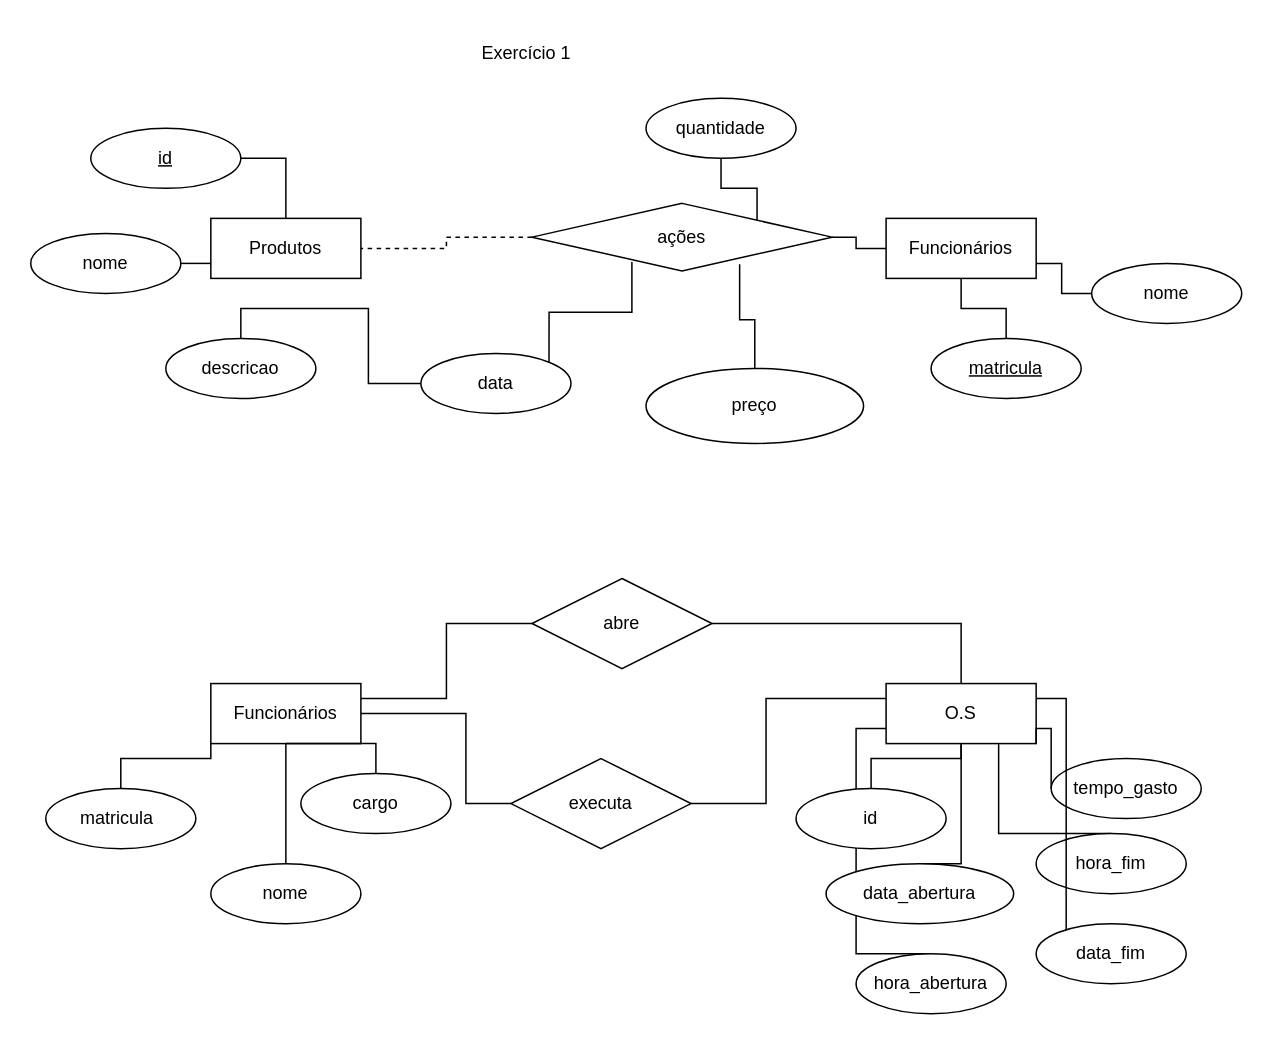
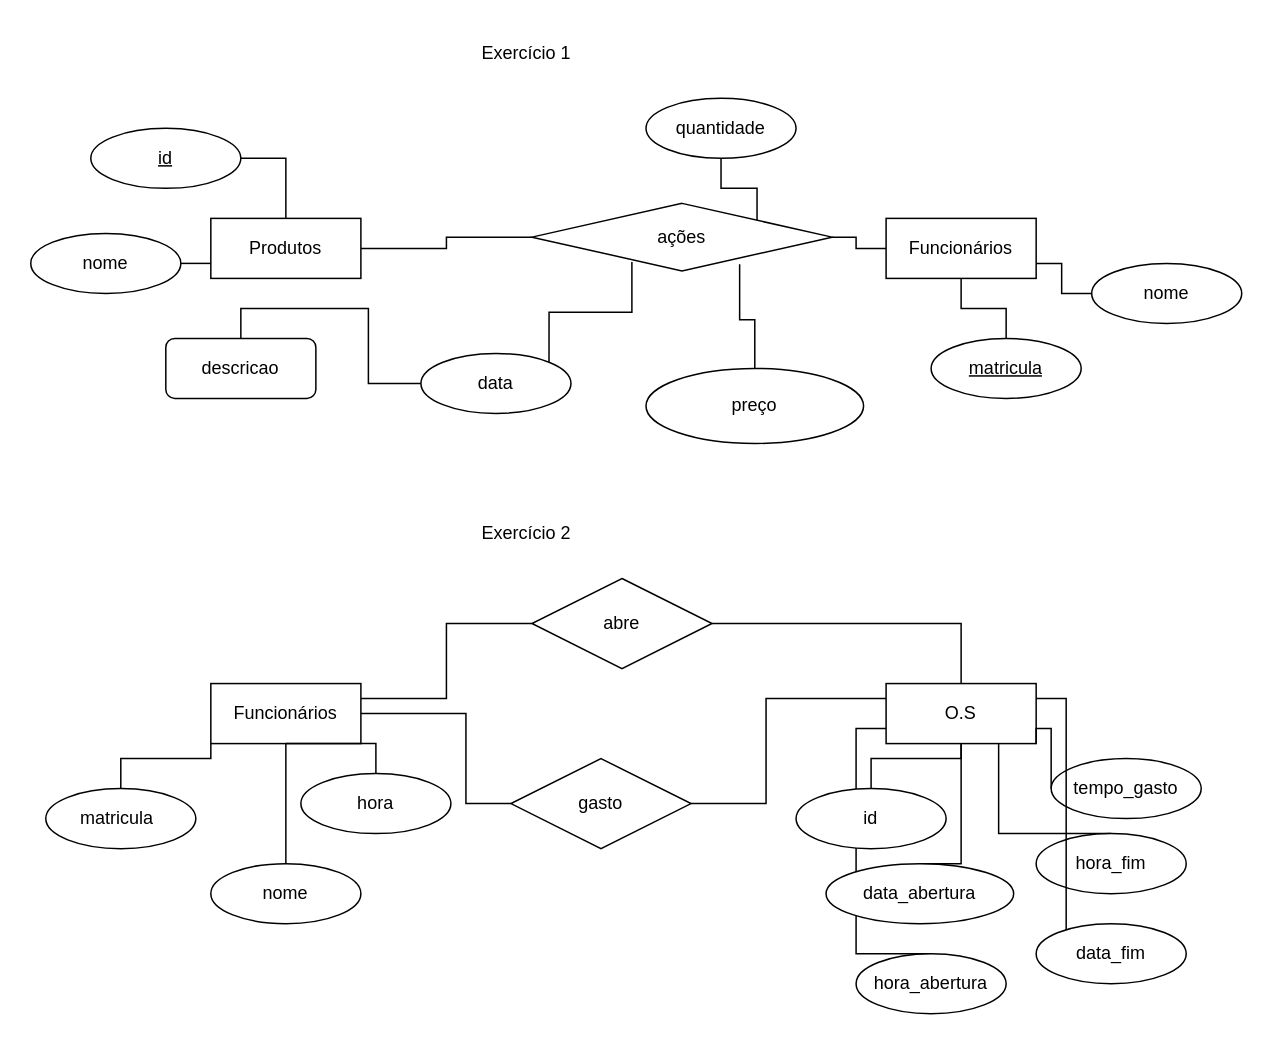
  <mxCell id="0" />
  <mxCell id="1" parent="0" />
  <mxCell id="2" value="Produtos" style="whiteSpace=wrap;html=1;align=center;" parent="1" vertex="1"><mxGeometry x="140" y="145" width="100" height="40" as="geometry" /></mxCell>
  <mxCell id="3" style="edgeStyle=orthogonalEdgeStyle;rounded=0;orthogonalLoop=1;jettySize=auto;html=1;entryX=1;entryY=0.5;entryDx=0;entryDy=0;strokeColor=default;startArrow=none;startFill=0;endArrow=none;endFill=0;" edge="1" parent="1" source="5" target="7"><mxGeometry relative="1" as="geometry" /></mxCell>
  <mxCell id="4" style="edgeStyle=orthogonalEdgeStyle;rounded=0;orthogonalLoop=1;jettySize=auto;html=1;strokeColor=default;startArrow=none;startFill=0;endArrow=none;endFill=0;" edge="1" parent="1" source="5" target="46"><mxGeometry relative="1" as="geometry" /></mxCell>
  <mxCell id="5" value="Funcionários" style="whiteSpace=wrap;html=1;align=center;" parent="1" vertex="1"><mxGeometry x="590" y="145" width="100" height="40" as="geometry" /></mxCell>
- <mxCell id="6" style="edgeStyle=orthogonalEdgeStyle;rounded=0;orthogonalLoop=1;jettySize=auto;html=1;exitX=0;exitY=0.5;exitDx=0;exitDy=0;entryX=1;entryY=0.5;entryDx=0;entryDy=0;endArrow=none;endFill=0;dashed=1;" parent="1" source="7" target="2" edge="1"><mxGeometry relative="1" as="geometry" /></mxCell>
+ <mxCell id="6" style="edgeStyle=orthogonalEdgeStyle;rounded=0;orthogonalLoop=1;jettySize=auto;html=1;exitX=0;exitY=0.5;exitDx=0;exitDy=0;entryX=1;entryY=0.5;entryDx=0;entryDy=0;endArrow=none;endFill=0;" parent="1" source="7" target="2" edge="1"><mxGeometry relative="1" as="geometry" /></mxCell>
  <mxCell id="7" value="ações" style="shape=rhombus;perimeter=rhombusPerimeter;whiteSpace=wrap;html=1;align=center;" parent="1" vertex="1"><mxGeometry x="354" y="135" width="200" height="45" as="geometry" /></mxCell>
  <mxCell id="8" style="edgeStyle=orthogonalEdgeStyle;rounded=0;orthogonalLoop=1;jettySize=auto;html=1;exitX=0.5;exitY=1;exitDx=0;exitDy=0;entryX=1;entryY=0;entryDx=0;entryDy=0;endArrow=none;endFill=0;" parent="1" source="9" target="7" edge="1"><mxGeometry relative="1" as="geometry" /></mxCell>
  <mxCell id="9" value="quantidade" style="ellipse;whiteSpace=wrap;html=1;align=center;" parent="1" vertex="1"><mxGeometry x="430" y="65" width="100" height="40" as="geometry" /></mxCell>
  <mxCell id="10" style="edgeStyle=orthogonalEdgeStyle;rounded=0;orthogonalLoop=1;jettySize=auto;html=1;exitX=0.5;exitY=0;exitDx=0;exitDy=0;entryX=0.692;entryY=0.9;entryDx=0;entryDy=0;entryPerimeter=0;endArrow=none;endFill=0;" parent="1" source="11" target="7" edge="1"><mxGeometry relative="1" as="geometry" /></mxCell>
  <mxCell id="11" value="preço&lt;br&gt;" style="ellipse;whiteSpace=wrap;html=1;align=center;" parent="1" vertex="1"><mxGeometry x="430" y="245" width="145" height="50" as="geometry" /></mxCell>
  <mxCell id="12" style="edgeStyle=orthogonalEdgeStyle;rounded=0;orthogonalLoop=1;jettySize=auto;html=1;exitX=1;exitY=0;exitDx=0;exitDy=0;entryX=0.333;entryY=0.867;entryDx=0;entryDy=0;entryPerimeter=0;endArrow=none;endFill=0;" parent="1" source="13" target="7" edge="1"><mxGeometry relative="1" as="geometry" /></mxCell>
  <mxCell id="13" value="data" style="ellipse;whiteSpace=wrap;html=1;align=center;" parent="1" vertex="1"><mxGeometry x="280" y="235" width="100" height="40" as="geometry" /></mxCell>
  <mxCell id="14" style="edgeStyle=orthogonalEdgeStyle;rounded=0;orthogonalLoop=1;jettySize=auto;html=1;exitX=1;exitY=0.5;exitDx=0;exitDy=0;entryX=0;entryY=0.5;entryDx=0;entryDy=0;endArrow=none;endFill=0;" parent="1" source="16" target="21" edge="1"><mxGeometry relative="1" as="geometry"><Array as="points"><mxPoint x="310" y="475" /><mxPoint x="310" y="535" /></Array></mxGeometry></mxCell>
  <mxCell id="15" style="edgeStyle=orthogonalEdgeStyle;rounded=0;orthogonalLoop=1;jettySize=auto;html=1;exitX=1;exitY=0.25;exitDx=0;exitDy=0;entryX=0;entryY=0.5;entryDx=0;entryDy=0;endArrow=none;endFill=0;" parent="1" source="16" target="19" edge="1"><mxGeometry relative="1" as="geometry" /></mxCell>
  <mxCell id="16" value="Funcionários" style="whiteSpace=wrap;html=1;align=center;" parent="1" vertex="1"><mxGeometry x="140" y="455" width="100" height="40" as="geometry" /></mxCell>
  <mxCell id="17" value="O.S&lt;br&gt;" style="whiteSpace=wrap;html=1;align=center;" parent="1" vertex="1"><mxGeometry x="590" y="455" width="100" height="40" as="geometry" /></mxCell>
  <mxCell id="18" style="edgeStyle=orthogonalEdgeStyle;rounded=0;orthogonalLoop=1;jettySize=auto;html=1;exitX=1;exitY=0.5;exitDx=0;exitDy=0;entryX=0.5;entryY=0;entryDx=0;entryDy=0;endArrow=none;endFill=0;" parent="1" source="19" target="17" edge="1"><mxGeometry relative="1" as="geometry" /></mxCell>
  <mxCell id="19" value="abre&lt;br&gt;" style="shape=rhombus;perimeter=rhombusPerimeter;whiteSpace=wrap;html=1;align=center;" parent="1" vertex="1"><mxGeometry x="354" y="385" width="120" height="60" as="geometry" /></mxCell>
  <mxCell id="20" style="edgeStyle=orthogonalEdgeStyle;rounded=0;orthogonalLoop=1;jettySize=auto;html=1;exitX=1;exitY=0.5;exitDx=0;exitDy=0;entryX=0;entryY=0.25;entryDx=0;entryDy=0;endArrow=none;endFill=0;" parent="1" source="21" target="17" edge="1"><mxGeometry relative="1" as="geometry"><Array as="points"><mxPoint x="510" y="535" /><mxPoint x="510" y="465" /></Array></mxGeometry></mxCell>
- <mxCell id="21" value="executa&lt;br&gt;" style="shape=rhombus;perimeter=rhombusPerimeter;whiteSpace=wrap;html=1;align=center;" parent="1" vertex="1"><mxGeometry x="340" y="505" width="120" height="60" as="geometry" /></mxCell>
+ <mxCell id="21" value="gasto&lt;br&gt;" style="shape=rhombus;perimeter=rhombusPerimeter;whiteSpace=wrap;html=1;align=center;" parent="1" vertex="1"><mxGeometry x="340" y="505" width="120" height="60" as="geometry" /></mxCell>
  <mxCell id="22" style="edgeStyle=orthogonalEdgeStyle;rounded=0;orthogonalLoop=1;jettySize=auto;html=1;exitX=0.5;exitY=0;exitDx=0;exitDy=0;entryX=0;entryY=1;entryDx=0;entryDy=0;endArrow=none;endFill=0;" parent="1" source="23" target="16" edge="1"><mxGeometry relative="1" as="geometry" /></mxCell>
  <mxCell id="23" value="matricula&lt;span style=&quot;white-space: pre;&quot;&gt;&#09;&lt;/span&gt;" style="ellipse;whiteSpace=wrap;html=1;align=center;" parent="1" vertex="1"><mxGeometry x="30" y="525" width="100" height="40" as="geometry" /></mxCell>
  <mxCell id="24" style="edgeStyle=orthogonalEdgeStyle;rounded=0;orthogonalLoop=1;jettySize=auto;html=1;exitX=0.5;exitY=0;exitDx=0;exitDy=0;endArrow=none;endFill=0;" parent="1" source="25" target="16" edge="1"><mxGeometry relative="1" as="geometry" /></mxCell>
  <mxCell id="25" value="nome" style="ellipse;whiteSpace=wrap;html=1;align=center;" parent="1" vertex="1"><mxGeometry x="140" y="575" width="100" height="40" as="geometry" /></mxCell>
  <mxCell id="26" style="edgeStyle=orthogonalEdgeStyle;rounded=0;orthogonalLoop=1;jettySize=auto;html=1;exitX=0.5;exitY=0;exitDx=0;exitDy=0;endArrow=none;endFill=0;" parent="1" source="27" target="16" edge="1"><mxGeometry relative="1" as="geometry" /></mxCell>
- <mxCell id="27" value="cargo&lt;br&gt;" style="ellipse;whiteSpace=wrap;html=1;align=center;" parent="1" vertex="1"><mxGeometry x="200" y="515" width="100" height="40" as="geometry" /></mxCell>
+ <mxCell id="27" value="hora&lt;br&gt;" style="ellipse;whiteSpace=wrap;html=1;align=center;" parent="1" vertex="1"><mxGeometry x="200" y="515" width="100" height="40" as="geometry" /></mxCell>
  <mxCell id="28" style="edgeStyle=orthogonalEdgeStyle;rounded=0;orthogonalLoop=1;jettySize=auto;html=1;entryX=1;entryY=1;entryDx=0;entryDy=0;endArrow=none;endFill=0;" parent="1" source="29" target="17" edge="1"><mxGeometry relative="1" as="geometry"><Array as="points"><mxPoint x="700" y="485" /><mxPoint x="690" y="485" /></Array></mxGeometry></mxCell>
  <mxCell id="29" value="tempo_gasto" style="ellipse;whiteSpace=wrap;html=1;align=center;" parent="1" vertex="1"><mxGeometry x="700" y="505" width="100" height="40" as="geometry" /></mxCell>
  <mxCell id="30" style="edgeStyle=orthogonalEdgeStyle;rounded=0;orthogonalLoop=1;jettySize=auto;html=1;exitX=0.5;exitY=0;exitDx=0;exitDy=0;entryX=0.75;entryY=1;entryDx=0;entryDy=0;endArrow=none;endFill=0;" parent="1" source="31" target="17" edge="1"><mxGeometry relative="1" as="geometry"><Array as="points"><mxPoint x="665" y="555" /></Array></mxGeometry></mxCell>
  <mxCell id="31" value="hora_fim" style="ellipse;whiteSpace=wrap;html=1;align=center;" parent="1" vertex="1"><mxGeometry x="690" y="555" width="100" height="40" as="geometry" /></mxCell>
  <mxCell id="32" style="edgeStyle=orthogonalEdgeStyle;rounded=0;orthogonalLoop=1;jettySize=auto;html=1;exitX=0;exitY=0.5;exitDx=0;exitDy=0;entryX=1;entryY=0.25;entryDx=0;entryDy=0;endArrow=none;endFill=0;" parent="1" source="33" target="17" edge="1"><mxGeometry relative="1" as="geometry"><Array as="points"><mxPoint x="710" y="635" /><mxPoint x="710" y="465" /></Array></mxGeometry></mxCell>
  <mxCell id="33" value="data_fim" style="ellipse;whiteSpace=wrap;html=1;align=center;" parent="1" vertex="1"><mxGeometry x="690" y="615" width="100" height="40" as="geometry" /></mxCell>
  <mxCell id="34" style="edgeStyle=orthogonalEdgeStyle;rounded=0;orthogonalLoop=1;jettySize=auto;html=1;exitX=0.5;exitY=0;exitDx=0;exitDy=0;entryX=0;entryY=0.75;entryDx=0;entryDy=0;endArrow=none;endFill=0;" parent="1" source="35" target="17" edge="1"><mxGeometry relative="1" as="geometry"><Array as="points"><mxPoint x="570" y="635" /><mxPoint x="570" y="485" /></Array></mxGeometry></mxCell>
  <mxCell id="35" value="hora_abertura" style="ellipse;whiteSpace=wrap;html=1;align=center;" parent="1" vertex="1"><mxGeometry x="570" y="635" width="100" height="40" as="geometry" /></mxCell>
  <mxCell id="36" style="edgeStyle=orthogonalEdgeStyle;rounded=0;orthogonalLoop=1;jettySize=auto;html=1;exitX=0.5;exitY=0;exitDx=0;exitDy=0;entryX=0.5;entryY=1;entryDx=0;entryDy=0;endArrow=none;endFill=0;" parent="1" source="37" target="17" edge="1"><mxGeometry relative="1" as="geometry"><Array as="points"><mxPoint x="640" y="575" /></Array></mxGeometry></mxCell>
  <mxCell id="37" value="data_abertura" style="ellipse;whiteSpace=wrap;html=1;align=center;" parent="1" vertex="1"><mxGeometry x="550" y="575" width="125" height="40" as="geometry" /></mxCell>
  <mxCell id="38" style="edgeStyle=orthogonalEdgeStyle;rounded=0;orthogonalLoop=1;jettySize=auto;html=1;exitX=0.5;exitY=0;exitDx=0;exitDy=0;endArrow=none;endFill=0;" parent="1" source="39" target="17" edge="1"><mxGeometry relative="1" as="geometry" /></mxCell>
  <mxCell id="39" value="id" style="ellipse;whiteSpace=wrap;html=1;align=center;" parent="1" vertex="1"><mxGeometry x="530" y="525" width="100" height="40" as="geometry" /></mxCell>
  <mxCell id="40" style="edgeStyle=orthogonalEdgeStyle;rounded=0;orthogonalLoop=1;jettySize=auto;html=1;exitX=1;exitY=0.5;exitDx=0;exitDy=0;entryX=0;entryY=0.75;entryDx=0;entryDy=0;strokeColor=default;startArrow=none;startFill=0;endArrow=none;endFill=0;" edge="1" parent="1" source="41" target="2"><mxGeometry relative="1" as="geometry" /></mxCell>
  <mxCell id="41" value="nome" style="ellipse;whiteSpace=wrap;html=1;align=center;" vertex="1" parent="1"><mxGeometry x="20" y="155" width="100" height="40" as="geometry" /></mxCell>
  <mxCell id="42" style="edgeStyle=orthogonalEdgeStyle;rounded=0;orthogonalLoop=1;jettySize=auto;html=1;exitX=0.5;exitY=0;exitDx=0;exitDy=0;strokeColor=default;startArrow=none;startFill=0;endArrow=none;endFill=0;" edge="1" parent="1" source="43" target="13"><mxGeometry relative="1" as="geometry" /></mxCell>
- <mxCell id="43" value="descricao" style="ellipse;whiteSpace=wrap;html=1;align=center;" vertex="1" parent="1"><mxGeometry x="110" y="225" width="100" height="40" as="geometry" /></mxCell>
+ <mxCell id="43" value="descricao" style="whiteSpace=wrap;html=1;align=center;rounded=1;" vertex="1" parent="1"><mxGeometry x="110" y="225" width="100" height="40" as="geometry" /></mxCell>
  <mxCell id="44" style="edgeStyle=orthogonalEdgeStyle;rounded=0;orthogonalLoop=1;jettySize=auto;html=1;exitX=0;exitY=0.5;exitDx=0;exitDy=0;entryX=1;entryY=0.75;entryDx=0;entryDy=0;startArrow=none;startFill=0;strokeColor=default;endArrow=none;endFill=0;" edge="1" parent="1" source="45" target="5"><mxGeometry relative="1" as="geometry" /></mxCell>
  <mxCell id="45" value="nome" style="ellipse;whiteSpace=wrap;html=1;align=center;" vertex="1" parent="1"><mxGeometry x="727" y="175" width="100" height="40" as="geometry" /></mxCell>
  <mxCell id="46" value="matricula" style="ellipse;whiteSpace=wrap;html=1;align=center;fontStyle=4;" vertex="1" parent="1"><mxGeometry x="620" y="225" width="100" height="40" as="geometry" /></mxCell>
  <mxCell id="47" style="edgeStyle=orthogonalEdgeStyle;rounded=0;orthogonalLoop=1;jettySize=auto;html=1;exitX=1;exitY=0.5;exitDx=0;exitDy=0;entryX=0.5;entryY=0;entryDx=0;entryDy=0;strokeColor=default;startArrow=none;startFill=0;endArrow=none;endFill=0;" edge="1" parent="1" source="48" target="2"><mxGeometry relative="1" as="geometry" /></mxCell>
  <mxCell id="48" value="id" style="ellipse;whiteSpace=wrap;html=1;align=center;fontStyle=4;" vertex="1" parent="1"><mxGeometry x="60" y="85" width="100" height="40" as="geometry" /></mxCell>
  <mxCell id="49" value="Exercício 1" style="text;html=1;align=center;verticalAlign=middle;resizable=0;points=[];autosize=1;strokeColor=none;fillColor=none;" vertex="1" parent="1"><mxGeometry x="310" y="20" width="80" height="30" as="geometry" /></mxCell>
+ <mxCell id="50" value="Exercício 2" style="text;html=1;align=center;verticalAlign=middle;resizable=0;points=[];autosize=1;strokeColor=none;fillColor=none;" vertex="1" parent="1"><mxGeometry x="310" y="340" width="80" height="30" as="geometry" /></mxCell>
